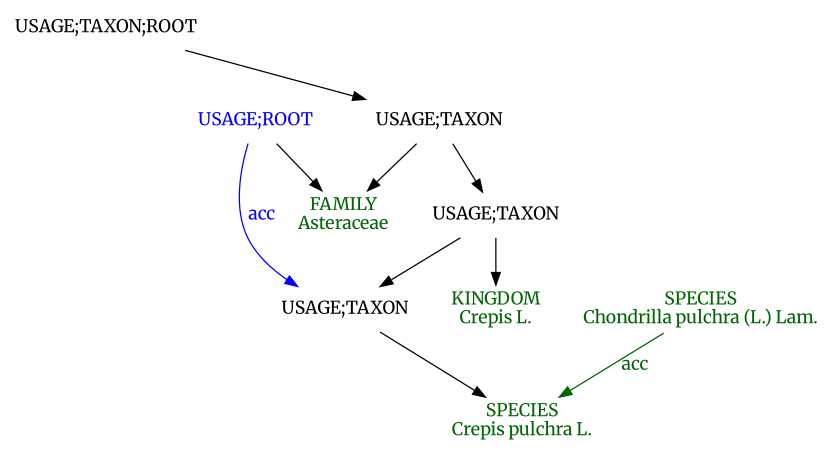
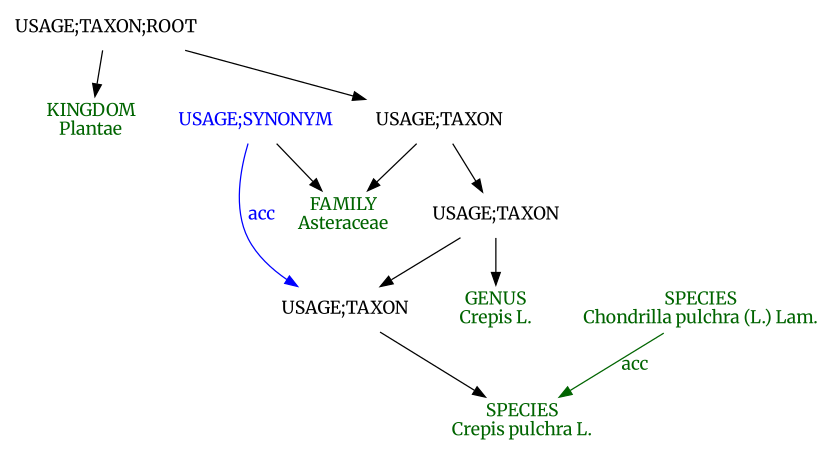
  digraph {
    fontname=Merriweather
    node [fontcolor=darkgreen fontname=Merriweather shape=plaintext]
    edge [fontname=Merriweather]
+   n1 [label="KINGDOM\nPlantae"]
    n2 [label="USAGE;TAXON;ROOT" fontcolor=""]
    n3 [label="USAGE;TAXON" fontcolor=""]
    n4 [label="FAMILY\nAsteraceae"]
    n5 [label="USAGE;TAXON" fontcolor=""]
-   n6 [label="KINGDOM\nCrepis L."]
+   n6 [label="GENUS\nCrepis L."]
    n7 [label="USAGE;TAXON" fontcolor=""]
    n8 [label="SPECIES\nCrepis pulchra L."]
    n9 [label="SPECIES\nChondrilla pulchra (L.) Lam."]
-   n10 [fontcolor=blue label="USAGE;ROOT"]
+   n10 [fontcolor=blue label="USAGE;SYNONYM"]
+   n2 -> n1
    n2 -> n3
    n3 -> n4
    n3 -> n5
    n5 -> n6
    n5 -> n7
    n7 -> n8
    n9 -> n8 [color=darkgreen fontcolor=darkgreen label=acc]
    n10 -> n4
    n10 -> n7 [color=blue fontcolor=blue label=acc]
  }
